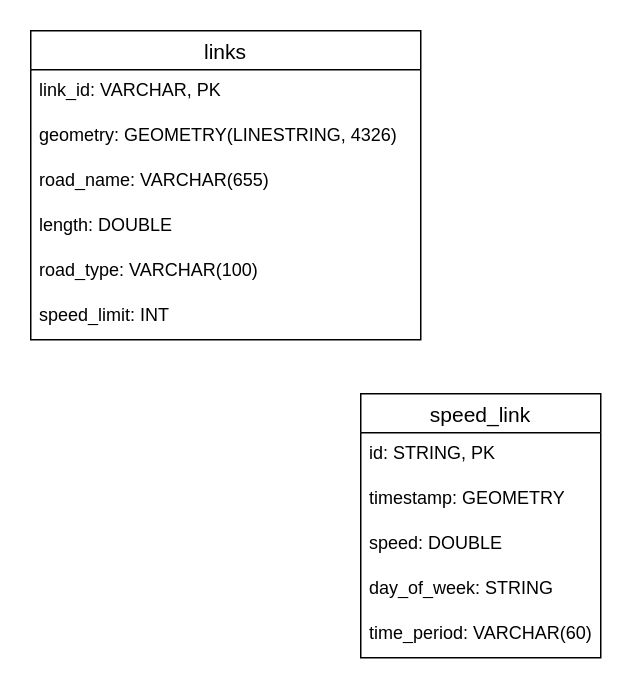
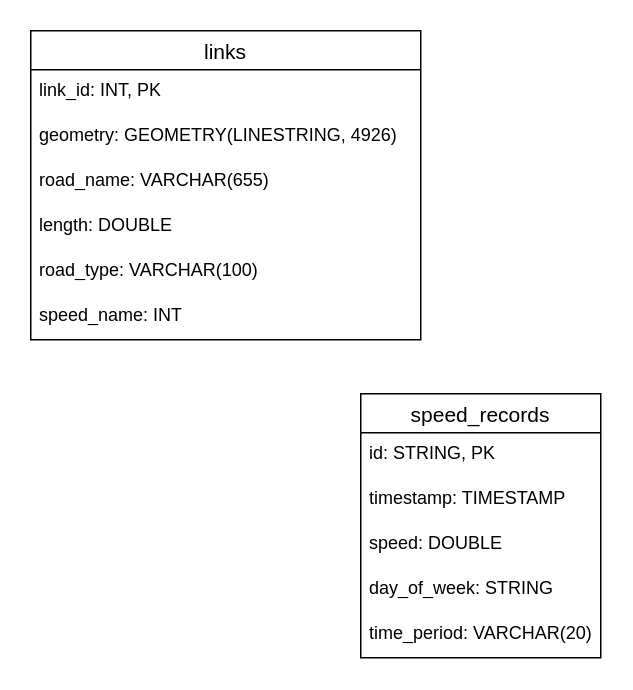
  <mxCell id="0" />
  <mxCell id="1" parent="0" />
  <mxCell id="2" value="links" style="swimlane;fontStyle=0;childLayout=stackLayout;horizontal=1;startSize=26;horizontalStack=0;resizeParent=1;resizeParentMax=0;resizeLast=0;collapsible=1;marginBottom=0;align=center;fontSize=14;" parent="1" vertex="1"><mxGeometry x="20" y="20" width="260" height="206" as="geometry" /></mxCell>
- <mxCell id="3" value="link_id: VARCHAR, PK" style="text;strokeColor=none;fillColor=none;spacingLeft=4;spacingRight=4;overflow=hidden;rotatable=0;points=[[0,0.5],[1,0.5]];portConstraint=eastwest;fontSize=12;whiteSpace=wrap;html=1;" parent="2" vertex="1"><mxGeometry y="26" width="260" height="30" as="geometry" /></mxCell>
- <mxCell id="4" value="geometry: GEOMETRY(LINESTRING, 4326)" style="text;strokeColor=none;fillColor=none;spacingLeft=4;spacingRight=4;overflow=hidden;rotatable=0;points=[[0,0.5],[1,0.5]];portConstraint=eastwest;fontSize=12;whiteSpace=wrap;html=1;" parent="2" vertex="1"><mxGeometry y="56" width="260" height="30" as="geometry" /></mxCell>
+ <mxCell id="3" value="link_id: INT, PK" style="text;strokeColor=none;fillColor=none;spacingLeft=4;spacingRight=4;overflow=hidden;rotatable=0;points=[[0,0.5],[1,0.5]];portConstraint=eastwest;fontSize=12;whiteSpace=wrap;html=1;" parent="2" vertex="1"><mxGeometry y="26" width="260" height="30" as="geometry" /></mxCell>
+ <mxCell id="4" value="geometry: GEOMETRY(LINESTRING, 4926)" style="text;strokeColor=none;fillColor=none;spacingLeft=4;spacingRight=4;overflow=hidden;rotatable=0;points=[[0,0.5],[1,0.5]];portConstraint=eastwest;fontSize=12;whiteSpace=wrap;html=1;" parent="2" vertex="1"><mxGeometry y="56" width="260" height="30" as="geometry" /></mxCell>
  <mxCell id="5" value="road_name: VARCHAR(655)" style="text;strokeColor=none;fillColor=none;spacingLeft=4;spacingRight=4;overflow=hidden;rotatable=0;points=[[0,0.5],[1,0.5]];portConstraint=eastwest;fontSize=12;whiteSpace=wrap;html=1;" parent="2" vertex="1"><mxGeometry y="86" width="260" height="30" as="geometry" /></mxCell>
  <mxCell id="6" value="length: DOUBLE" style="text;strokeColor=none;fillColor=none;spacingLeft=4;spacingRight=4;overflow=hidden;rotatable=0;points=[[0,0.5],[1,0.5]];portConstraint=eastwest;fontSize=12;whiteSpace=wrap;html=1;" vertex="1" parent="2"><mxGeometry y="116" width="260" height="30" as="geometry" /></mxCell>
  <mxCell id="7" value="road_type: VARCHAR(100)" style="text;strokeColor=none;fillColor=none;spacingLeft=4;spacingRight=4;overflow=hidden;rotatable=0;points=[[0,0.5],[1,0.5]];portConstraint=eastwest;fontSize=12;whiteSpace=wrap;html=1;" vertex="1" parent="2"><mxGeometry y="146" width="260" height="30" as="geometry" /></mxCell>
- <mxCell id="8" value="speed_limit: INT" style="text;strokeColor=none;fillColor=none;spacingLeft=4;spacingRight=4;overflow=hidden;rotatable=0;points=[[0,0.5],[1,0.5]];portConstraint=eastwest;fontSize=12;whiteSpace=wrap;html=1;" vertex="1" parent="2"><mxGeometry y="176" width="260" height="30" as="geometry" /></mxCell>
- <mxCell id="9" value="speed_link" style="swimlane;fontStyle=0;childLayout=stackLayout;horizontal=1;startSize=26;horizontalStack=0;resizeParent=1;resizeParentMax=0;resizeLast=0;collapsible=1;marginBottom=0;align=center;fontSize=14;" vertex="1" parent="1"><mxGeometry x="240" y="262" width="160" height="176" as="geometry" /></mxCell>
+ <mxCell id="8" value="speed_name: INT" style="text;strokeColor=none;fillColor=none;spacingLeft=4;spacingRight=4;overflow=hidden;rotatable=0;points=[[0,0.5],[1,0.5]];portConstraint=eastwest;fontSize=12;whiteSpace=wrap;html=1;" vertex="1" parent="2"><mxGeometry y="176" width="260" height="30" as="geometry" /></mxCell>
+ <mxCell id="9" value="speed_records" style="swimlane;fontStyle=0;childLayout=stackLayout;horizontal=1;startSize=26;horizontalStack=0;resizeParent=1;resizeParentMax=0;resizeLast=0;collapsible=1;marginBottom=0;align=center;fontSize=14;" vertex="1" parent="1"><mxGeometry x="240" y="262" width="160" height="176" as="geometry" /></mxCell>
  <mxCell id="10" value="id: STRING, PK" style="text;strokeColor=none;fillColor=none;spacingLeft=4;spacingRight=4;overflow=hidden;rotatable=0;points=[[0,0.5],[1,0.5]];portConstraint=eastwest;fontSize=12;whiteSpace=wrap;html=1;" vertex="1" parent="9"><mxGeometry y="26" width="160" height="30" as="geometry" /></mxCell>
- <mxCell id="11" value="timestamp: GEOMETRY" style="text;strokeColor=none;fillColor=none;spacingLeft=4;spacingRight=4;overflow=hidden;rotatable=0;points=[[0,0.5],[1,0.5]];portConstraint=eastwest;fontSize=12;whiteSpace=wrap;html=1;" vertex="1" parent="9"><mxGeometry y="56" width="160" height="30" as="geometry" /></mxCell>
+ <mxCell id="11" value="timestamp: TIMESTAMP" style="text;strokeColor=none;fillColor=none;spacingLeft=4;spacingRight=4;overflow=hidden;rotatable=0;points=[[0,0.5],[1,0.5]];portConstraint=eastwest;fontSize=12;whiteSpace=wrap;html=1;" vertex="1" parent="9"><mxGeometry y="56" width="160" height="30" as="geometry" /></mxCell>
  <mxCell id="12" value="speed: DOUBLE" style="text;strokeColor=none;fillColor=none;spacingLeft=4;spacingRight=4;overflow=hidden;rotatable=0;points=[[0,0.5],[1,0.5]];portConstraint=eastwest;fontSize=12;whiteSpace=wrap;html=1;" vertex="1" parent="9"><mxGeometry y="86" width="160" height="30" as="geometry" /></mxCell>
  <mxCell id="13" value="day_of_week: STRING" style="text;strokeColor=none;fillColor=none;spacingLeft=4;spacingRight=4;overflow=hidden;rotatable=0;points=[[0,0.5],[1,0.5]];portConstraint=eastwest;fontSize=12;whiteSpace=wrap;html=1;" vertex="1" parent="9"><mxGeometry y="116" width="160" height="30" as="geometry" /></mxCell>
- <mxCell id="14" value="time_period: VARCHAR(60)" style="text;strokeColor=none;fillColor=none;spacingLeft=4;spacingRight=4;overflow=hidden;rotatable=0;points=[[0,0.5],[1,0.5]];portConstraint=eastwest;fontSize=12;whiteSpace=wrap;html=1;" vertex="1" parent="9"><mxGeometry y="146" width="160" height="30" as="geometry" /></mxCell>
+ <mxCell id="14" value="time_period: VARCHAR(20)" style="text;strokeColor=none;fillColor=none;spacingLeft=4;spacingRight=4;overflow=hidden;rotatable=0;points=[[0,0.5],[1,0.5]];portConstraint=eastwest;fontSize=12;whiteSpace=wrap;html=1;" vertex="1" parent="9"><mxGeometry y="146" width="160" height="30" as="geometry" /></mxCell>
